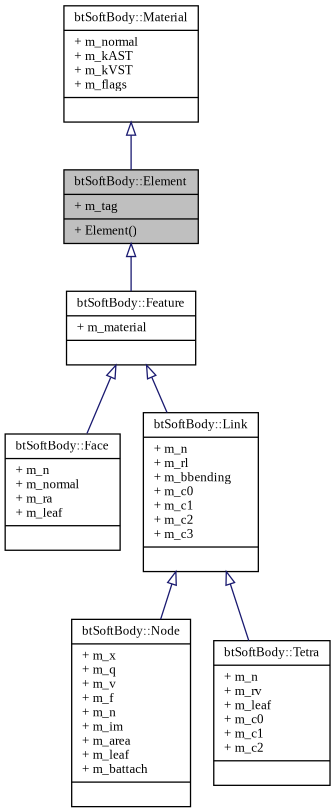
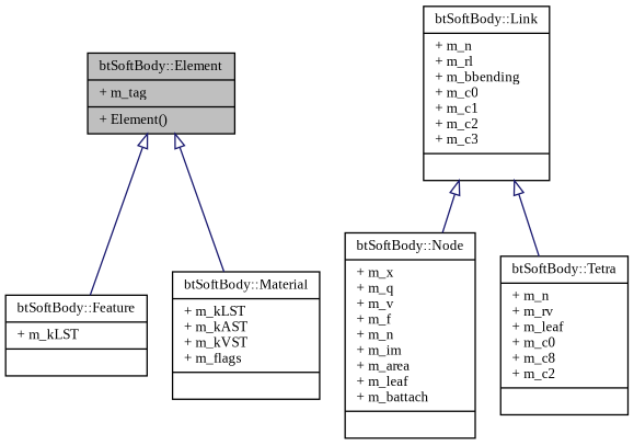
  digraph {
    fontname="Liberation Serif"
    node [color=black fillcolor=white fontname="Liberation Serif" fontsize=10 shape=record style=filled]
    edge [arrowtail=empty color=midnightblue dir=back fontname="Liberation Serif" fontsize=10 labelfontname=Helvetica labelfontsize=10 style=solid]
    n1 [fillcolor=grey75 fontcolor=black height=0.2 label="{btSoftBody::Element\n|+ m_tag\l|+ Element()\l}" width=0.4]
-   n2 [height=0.2 label="{btSoftBody::Feature\n|+ m_material\l|}" width=0.4]
-   n3 [height=0.2 label="{btSoftBody::Material\n|+ m_normal\l+ m_kAST\l+ m_kVST\l+ m_flags\l|}" width=0.4]
-   n4 [height=0.2 label="{btSoftBody::Face\n|+ m_n\l+ m_normal\l+ m_ra\l+ m_leaf\l|}" width=0.4]
+   n2 [height=0.2 label="{btSoftBody::Feature\n|+ m_kLST\l|}" width=0.4]
+   n3 [height=0.2 label="{btSoftBody::Material\n|+ m_kLST\l+ m_kAST\l+ m_kVST\l+ m_flags\l|}" width=0.4]
    n5 [height=0.2 label="{btSoftBody::Link\n|+ m_n\l+ m_rl\l+ m_bbending\l+ m_c0\l+ m_c1\l+ m_c2\l+ m_c3\l|}" width=0.4]
    n6 [height=0.2 label="{btSoftBody::Node\n|+ m_x\l+ m_q\l+ m_v\l+ m_f\l+ m_n\l+ m_im\l+ m_area\l+ m_leaf\l+ m_battach\l|}" width=0.4]
-   n7 [height=0.2 label="{btSoftBody::Tetra\n|+ m_n\l+ m_rv\l+ m_leaf\l+ m_c0\l+ m_c1\l+ m_c2\l|}" width=0.4]
+   n7 [height=0.2 label="{btSoftBody::Tetra\n|+ m_n\l+ m_rv\l+ m_leaf\l+ m_c0\l+ m_c8\l+ m_c2\l|}" width=0.4]
    n1 -> n2
-   n3 -> n1
-   n2 -> n4
-   n2 -> n5
+   n1 -> n3
    n5 -> n6
    n5 -> n7
  }
